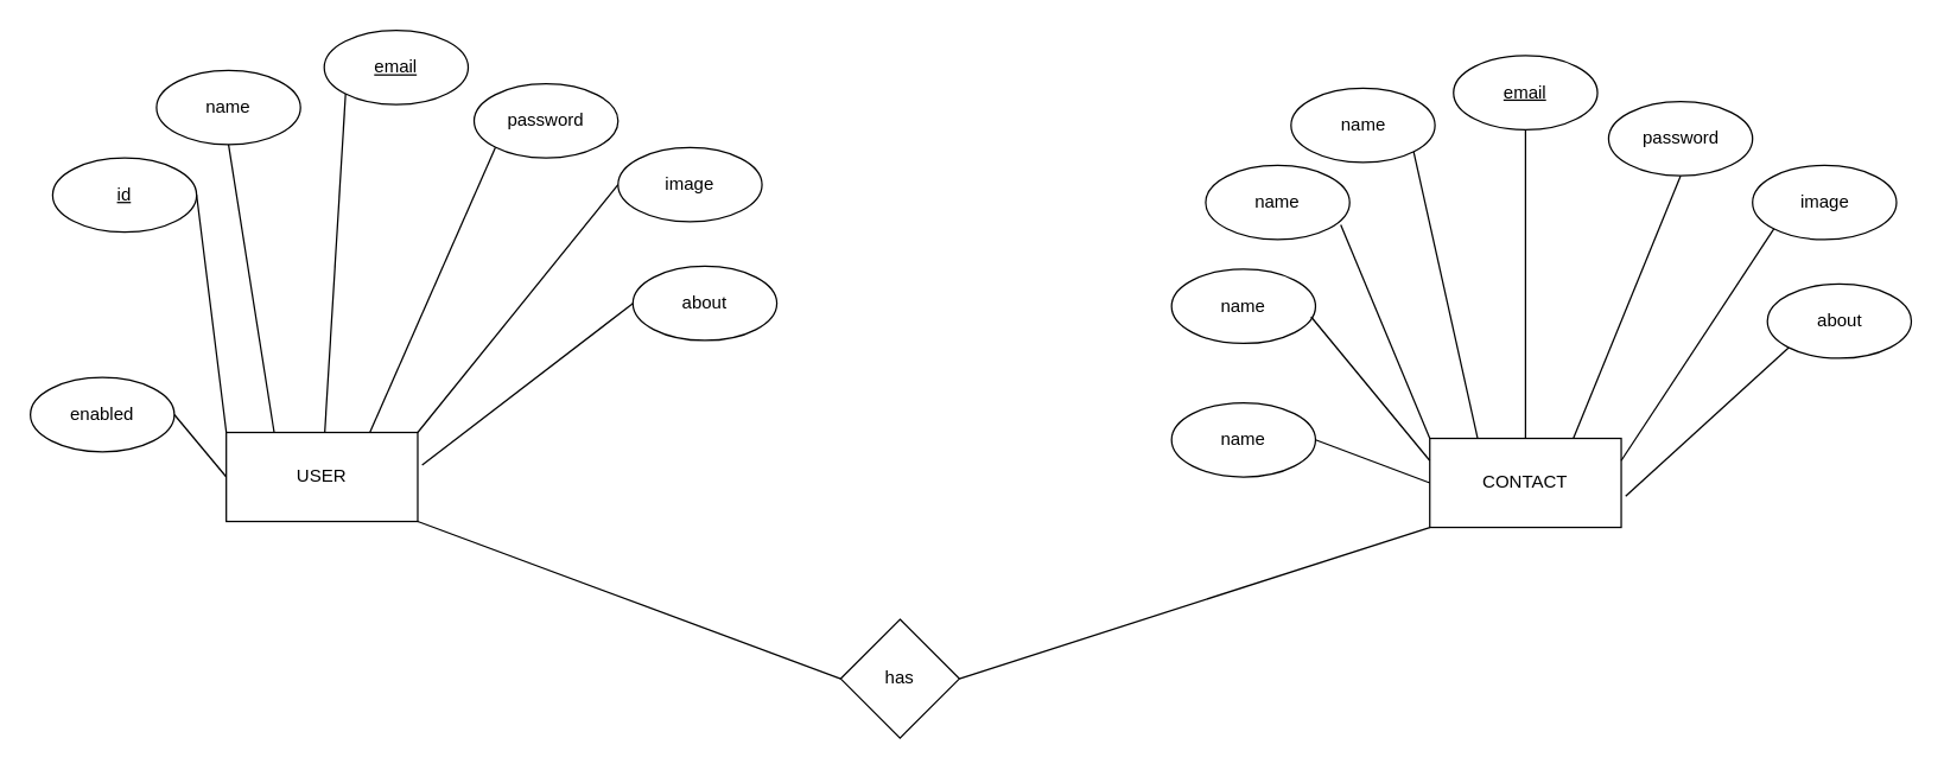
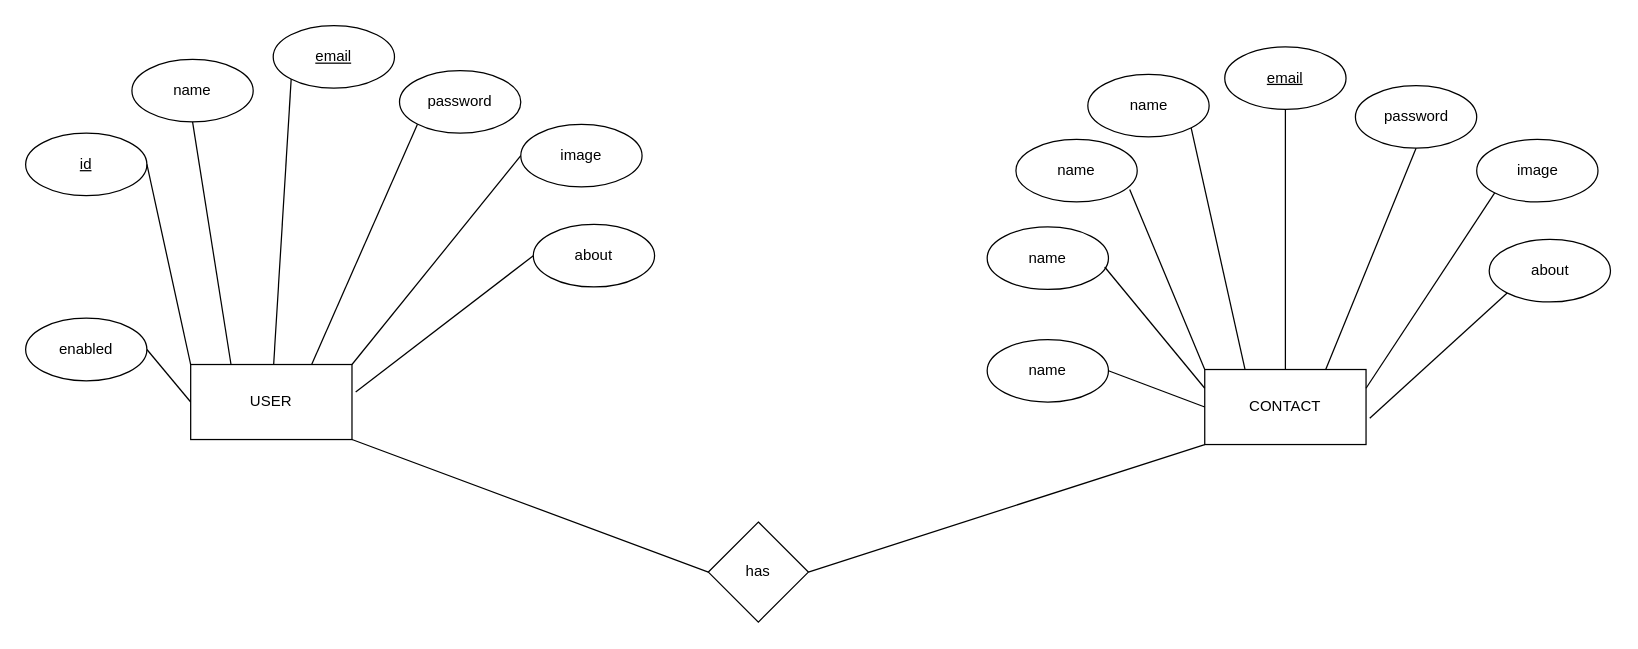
  <mxCell id="0" />
  <mxCell id="1" parent="0" />
  <mxCell id="2" value="USER" style="rounded=0;whiteSpace=wrap;html=1;" vertex="1" parent="1"><mxGeometry x="152" y="291" width="129" height="60" as="geometry" /></mxCell>
  <mxCell id="3" value="CONTACT" style="rounded=0;whiteSpace=wrap;html=1;" vertex="1" parent="1"><mxGeometry x="963" y="295" width="129" height="60" as="geometry" /></mxCell>
- <mxCell id="4" value="&lt;u&gt;id&lt;/u&gt;" style="ellipse;whiteSpace=wrap;html=1;" vertex="1" parent="1"><mxGeometry x="35" y="106" width="97" height="50" as="geometry" /></mxCell>
+ <mxCell id="4" value="&lt;u&gt;id&lt;/u&gt;" style="ellipse;whiteSpace=wrap;html=1;" vertex="1" parent="1"><mxGeometry x="20" y="106" width="97" height="50" as="geometry" /></mxCell>
  <mxCell id="5" value="name" style="ellipse;whiteSpace=wrap;html=1;" vertex="1" parent="1"><mxGeometry x="105" y="47" width="97" height="50" as="geometry" /></mxCell>
  <mxCell id="6" value="&lt;u&gt;email&lt;/u&gt;" style="ellipse;whiteSpace=wrap;html=1;" vertex="1" parent="1"><mxGeometry x="218" y="20" width="97" height="50" as="geometry" /></mxCell>
  <mxCell id="7" value="password" style="ellipse;whiteSpace=wrap;html=1;" vertex="1" parent="1"><mxGeometry x="319" y="56" width="97" height="50" as="geometry" /></mxCell>
  <mxCell id="8" value="image" style="ellipse;whiteSpace=wrap;html=1;" vertex="1" parent="1"><mxGeometry x="416" y="99" width="97" height="50" as="geometry" /></mxCell>
  <mxCell id="9" value="about" style="ellipse;whiteSpace=wrap;html=1;" vertex="1" parent="1"><mxGeometry x="426" y="179" width="97" height="50" as="geometry" /></mxCell>
  <mxCell id="10" value="enabled" style="ellipse;whiteSpace=wrap;html=1;" vertex="1" parent="1"><mxGeometry x="20" y="254" width="97" height="50" as="geometry" /></mxCell>
  <mxCell id="11" value="" style="endArrow=none;html=1;rounded=0;fontSize=12;startSize=8;endSize=8;curved=1;entryX=0.5;entryY=1;entryDx=0;entryDy=0;exitX=0.25;exitY=0;exitDx=0;exitDy=0;" edge="1" parent="1" source="2" target="5"><mxGeometry width="50" height="50" relative="1" as="geometry"><mxPoint x="350" y="345" as="sourcePoint" /><mxPoint x="400" y="295" as="targetPoint" /></mxGeometry></mxCell>
  <mxCell id="12" value="" style="endArrow=none;html=1;rounded=0;fontSize=12;startSize=8;endSize=8;curved=1;entryX=1;entryY=0.5;entryDx=0;entryDy=0;exitX=0;exitY=0.5;exitDx=0;exitDy=0;" edge="1" parent="1" source="2" target="10"><mxGeometry width="50" height="50" relative="1" as="geometry"><mxPoint x="147" y="470" as="sourcePoint" /><mxPoint x="117" y="276" as="targetPoint" /></mxGeometry></mxCell>
  <mxCell id="13" value="" style="endArrow=none;html=1;rounded=0;fontSize=12;startSize=8;endSize=8;curved=1;entryX=0;entryY=1;entryDx=0;entryDy=0;" edge="1" parent="1" source="2" target="6"><mxGeometry width="50" height="50" relative="1" as="geometry"><mxPoint x="272" y="269" as="sourcePoint" /><mxPoint x="242" y="75" as="targetPoint" /></mxGeometry></mxCell>
  <mxCell id="14" value="" style="endArrow=none;html=1;rounded=0;fontSize=12;startSize=8;endSize=8;curved=1;entryX=0;entryY=0.5;entryDx=0;entryDy=0;exitX=1;exitY=0;exitDx=0;exitDy=0;" edge="1" parent="1" source="2" target="8"><mxGeometry width="50" height="50" relative="1" as="geometry"><mxPoint x="224" y="331" as="sourcePoint" /><mxPoint x="194" y="137" as="targetPoint" /></mxGeometry></mxCell>
  <mxCell id="15" value="" style="endArrow=none;html=1;rounded=0;fontSize=12;startSize=8;endSize=8;curved=1;entryX=0;entryY=1;entryDx=0;entryDy=0;exitX=0.75;exitY=0;exitDx=0;exitDy=0;" edge="1" parent="1" source="2" target="7"><mxGeometry width="50" height="50" relative="1" as="geometry"><mxPoint x="252" y="283" as="sourcePoint" /><mxPoint x="204" y="147" as="targetPoint" /></mxGeometry></mxCell>
  <mxCell id="16" value="" style="endArrow=none;html=1;rounded=0;fontSize=12;startSize=8;endSize=8;curved=1;entryX=1;entryY=0.5;entryDx=0;entryDy=0;exitX=0;exitY=0;exitDx=0;exitDy=0;" edge="1" parent="1" source="2" target="4"><mxGeometry width="50" height="50" relative="1" as="geometry"><mxPoint x="145" y="330" as="sourcePoint" /><mxPoint x="115" y="136" as="targetPoint" /></mxGeometry></mxCell>
  <mxCell id="17" style="edgeStyle=none;curved=1;rounded=0;orthogonalLoop=1;jettySize=auto;html=1;entryX=0;entryY=0;entryDx=0;entryDy=0;fontSize=12;startSize=8;endSize=8;" edge="1" parent="1" source="2" target="2"><mxGeometry relative="1" as="geometry" /></mxCell>
  <mxCell id="18" value="" style="endArrow=none;html=1;rounded=0;fontSize=12;startSize=8;endSize=8;curved=1;entryX=0;entryY=0.5;entryDx=0;entryDy=0;exitX=1.023;exitY=0.367;exitDx=0;exitDy=0;exitPerimeter=0;" edge="1" parent="1" source="2" target="9"><mxGeometry width="50" height="50" relative="1" as="geometry"><mxPoint x="338" y="407" as="sourcePoint" /><mxPoint x="422" y="215" as="targetPoint" /></mxGeometry></mxCell>
  <mxCell id="19" value="name" style="ellipse;whiteSpace=wrap;html=1;" vertex="1" parent="1"><mxGeometry x="869.5" y="59" width="97" height="50" as="geometry" /></mxCell>
  <mxCell id="20" value="password" style="ellipse;whiteSpace=wrap;html=1;" vertex="1" parent="1"><mxGeometry x="1083.5" y="68" width="97" height="50" as="geometry" /></mxCell>
  <mxCell id="21" value="image" style="ellipse;whiteSpace=wrap;html=1;" vertex="1" parent="1"><mxGeometry x="1180.5" y="111" width="97" height="50" as="geometry" /></mxCell>
  <mxCell id="22" value="about" style="ellipse;whiteSpace=wrap;html=1;" vertex="1" parent="1"><mxGeometry x="1190.5" y="191" width="97" height="50" as="geometry" /></mxCell>
  <mxCell id="23" value="&lt;u&gt;email&lt;/u&gt;" style="ellipse;whiteSpace=wrap;html=1;" vertex="1" parent="1"><mxGeometry x="979" y="37" width="97" height="50" as="geometry" /></mxCell>
  <mxCell id="24" value="name" style="ellipse;whiteSpace=wrap;html=1;" vertex="1" parent="1"><mxGeometry x="789" y="181" width="97" height="50" as="geometry" /></mxCell>
  <mxCell id="25" value="name" style="ellipse;whiteSpace=wrap;html=1;" vertex="1" parent="1"><mxGeometry x="812" y="111" width="97" height="50" as="geometry" /></mxCell>
  <mxCell id="26" value="name" style="ellipse;whiteSpace=wrap;html=1;" vertex="1" parent="1"><mxGeometry x="789" y="271" width="97" height="50" as="geometry" /></mxCell>
  <mxCell id="27" value="" style="endArrow=none;html=1;rounded=0;fontSize=12;startSize=8;endSize=8;curved=1;entryX=0;entryY=1;entryDx=0;entryDy=0;exitX=1.023;exitY=0.65;exitDx=0;exitDy=0;exitPerimeter=0;" edge="1" parent="1" source="3" target="22"><mxGeometry width="50" height="50" relative="1" as="geometry"><mxPoint x="1098" y="329" as="sourcePoint" /><mxPoint x="1225.5" y="237" as="targetPoint" /></mxGeometry></mxCell>
  <mxCell id="28" value="" style="endArrow=none;html=1;rounded=0;fontSize=12;startSize=8;endSize=8;curved=1;entryX=0;entryY=1;entryDx=0;entryDy=0;exitX=1;exitY=0.25;exitDx=0;exitDy=0;" edge="1" parent="1" source="3" target="21"><mxGeometry width="50" height="50" relative="1" as="geometry"><mxPoint x="1094" y="305" as="sourcePoint" /><mxPoint x="1198" y="156" as="targetPoint" /></mxGeometry></mxCell>
  <mxCell id="29" value="" style="endArrow=none;html=1;rounded=0;fontSize=12;startSize=8;endSize=8;curved=1;entryX=0.5;entryY=1;entryDx=0;entryDy=0;exitX=0.75;exitY=0;exitDx=0;exitDy=0;" edge="1" parent="1" source="3" target="20"><mxGeometry width="50" height="50" relative="1" as="geometry"><mxPoint x="1003" y="218" as="sourcePoint" /><mxPoint x="1113" y="118" as="targetPoint" /></mxGeometry></mxCell>
  <mxCell id="30" value="" style="endArrow=none;html=1;rounded=0;fontSize=12;startSize=8;endSize=8;curved=1;entryX=0.5;entryY=1;entryDx=0;entryDy=0;" edge="1" parent="1" source="3" target="23"><mxGeometry width="50" height="50" relative="1" as="geometry"><mxPoint x="1125" y="364" as="sourcePoint" /><mxPoint x="1235" y="264" as="targetPoint" /></mxGeometry></mxCell>
  <mxCell id="31" value="" style="endArrow=none;html=1;rounded=0;fontSize=12;startSize=8;endSize=8;curved=1;entryX=1;entryY=1;entryDx=0;entryDy=0;exitX=0.25;exitY=0;exitDx=0;exitDy=0;" edge="1" parent="1" source="3" target="19"><mxGeometry width="50" height="50" relative="1" as="geometry"><mxPoint x="1135" y="374" as="sourcePoint" /><mxPoint x="1245" y="274" as="targetPoint" /></mxGeometry></mxCell>
  <mxCell id="32" value="" style="endArrow=none;html=1;rounded=0;fontSize=12;startSize=8;endSize=8;curved=1;entryX=0.938;entryY=0.8;entryDx=0;entryDy=0;entryPerimeter=0;exitX=0;exitY=0;exitDx=0;exitDy=0;" edge="1" parent="1" source="3" target="25"><mxGeometry width="50" height="50" relative="1" as="geometry"><mxPoint x="1145" y="384" as="sourcePoint" /><mxPoint x="913" y="175" as="targetPoint" /></mxGeometry></mxCell>
  <mxCell id="33" value="" style="endArrow=none;html=1;rounded=0;fontSize=12;startSize=8;endSize=8;curved=1;entryX=0.969;entryY=0.64;entryDx=0;entryDy=0;exitX=0;exitY=0.25;exitDx=0;exitDy=0;entryPerimeter=0;" edge="1" parent="1" source="3" target="24"><mxGeometry width="50" height="50" relative="1" as="geometry"><mxPoint x="1155" y="394" as="sourcePoint" /><mxPoint x="1265" y="294" as="targetPoint" /></mxGeometry></mxCell>
  <mxCell id="34" value="" style="endArrow=none;html=1;rounded=0;fontSize=12;startSize=8;endSize=8;curved=1;entryX=1;entryY=0.5;entryDx=0;entryDy=0;exitX=0;exitY=0.5;exitDx=0;exitDy=0;" edge="1" parent="1" source="3" target="26"><mxGeometry width="50" height="50" relative="1" as="geometry"><mxPoint x="958" y="328" as="sourcePoint" /><mxPoint x="1275" y="304" as="targetPoint" /></mxGeometry></mxCell>
  <mxCell id="35" value="has" style="rhombus;whiteSpace=wrap;html=1;" vertex="1" parent="1"><mxGeometry x="566" y="417" width="80" height="80" as="geometry" /></mxCell>
  <mxCell id="36" value="" style="endArrow=none;html=1;rounded=0;fontSize=12;startSize=8;endSize=8;curved=1;entryX=1;entryY=0.5;entryDx=0;entryDy=0;exitX=0;exitY=1;exitDx=0;exitDy=0;" edge="1" parent="1" source="3" target="35"><mxGeometry width="50" height="50" relative="1" as="geometry"><mxPoint x="983" y="345" as="sourcePoint" /><mxPoint x="906" y="316" as="targetPoint" /></mxGeometry></mxCell>
  <mxCell id="37" value="" style="endArrow=none;html=1;rounded=0;fontSize=12;startSize=8;endSize=8;curved=1;entryX=0;entryY=0.5;entryDx=0;entryDy=0;exitX=1;exitY=1;exitDx=0;exitDy=0;" edge="1" parent="1" source="2" target="35"><mxGeometry width="50" height="50" relative="1" as="geometry"><mxPoint x="294" y="323" as="sourcePoint" /><mxPoint x="436" y="214" as="targetPoint" /></mxGeometry></mxCell>
